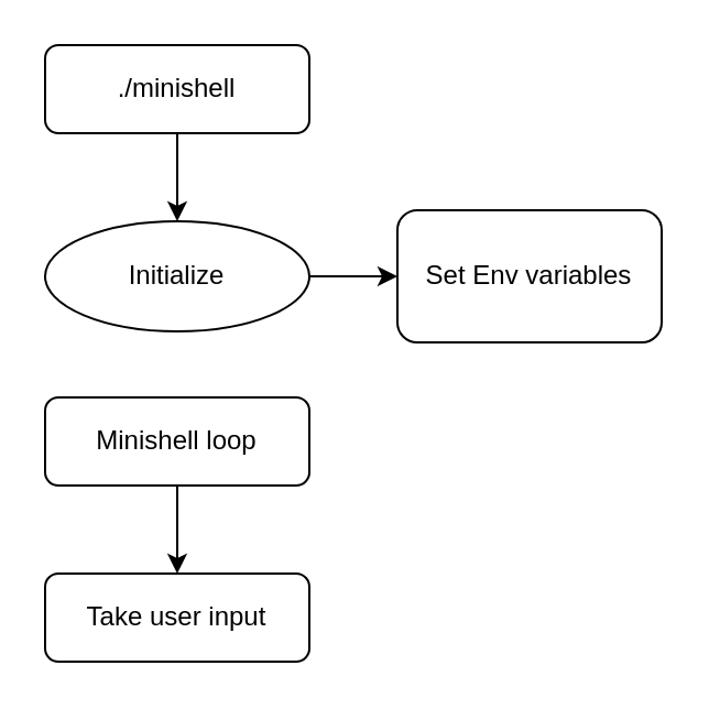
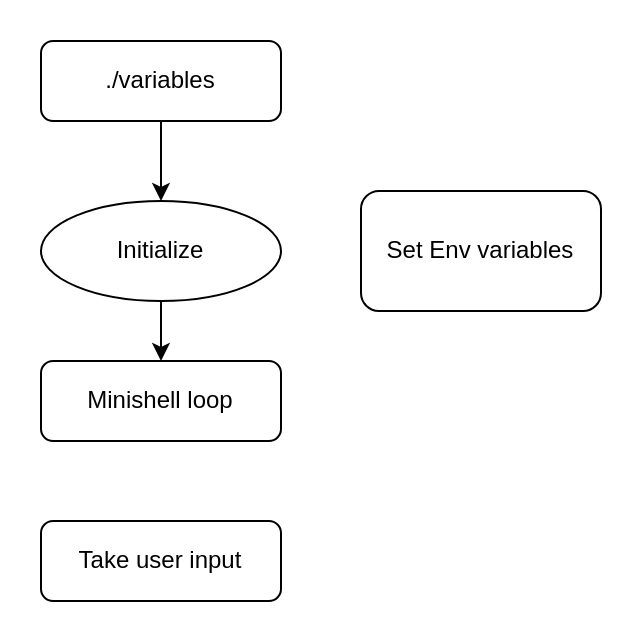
  <mxCell id="0" />
  <mxCell id="1" parent="0" />
  <mxCell id="2" style="edgeStyle=orthogonalEdgeStyle;rounded=0;orthogonalLoop=1;jettySize=auto;html=1;entryX=0.5;entryY=0;entryDx=0;entryDy=0;" edge="1" parent="1" source="3" target="6"><mxGeometry relative="1" as="geometry" /></mxCell>
- <mxCell id="3" value="./minishell" style="rounded=1;whiteSpace=wrap;html=1;fontSize=12;glass=0;strokeWidth=1;shadow=0;" parent="1" vertex="1"><mxGeometry x="20" y="20" width="120" height="40" as="geometry" /></mxCell>
- <mxCell id="4" style="edgeStyle=orthogonalEdgeStyle;rounded=0;orthogonalLoop=1;jettySize=auto;html=1;" edge="1" parent="1" source="6" target="7"><mxGeometry relative="1" as="geometry" /></mxCell>
+ <mxCell id="3" value="./variables" style="rounded=1;whiteSpace=wrap;html=1;fontSize=12;glass=0;strokeWidth=1;shadow=0;" parent="1" vertex="1"><mxGeometry x="20" y="20" width="120" height="40" as="geometry" /></mxCell>
+ <mxCell id="5" style="edgeStyle=orthogonalEdgeStyle;rounded=0;orthogonalLoop=1;jettySize=auto;html=1;" edge="1" parent="1" source="6" target="9"><mxGeometry relative="1" as="geometry" /></mxCell>
  <mxCell id="6" value="Initialize" style="ellipse;whiteSpace=wrap;html=1;" vertex="1" parent="1"><mxGeometry x="20" y="100" width="120" height="50" as="geometry" /></mxCell>
  <mxCell id="7" value="Set Env variables" style="rounded=1;whiteSpace=wrap;html=1;" vertex="1" parent="1"><mxGeometry x="180" y="95" width="120" height="60" as="geometry" /></mxCell>
- <mxCell id="8" style="edgeStyle=orthogonalEdgeStyle;rounded=0;orthogonalLoop=1;jettySize=auto;html=1;entryX=0.5;entryY=0;entryDx=0;entryDy=0;" edge="1" parent="1" source="9" target="10"><mxGeometry relative="1" as="geometry" /></mxCell>
  <mxCell id="9" value="Minishell loop" style="rounded=1;whiteSpace=wrap;html=1;" vertex="1" parent="1"><mxGeometry x="20" y="180" width="120" height="40" as="geometry" /></mxCell>
  <mxCell id="10" value="Take user input" style="rounded=1;whiteSpace=wrap;html=1;" vertex="1" parent="1"><mxGeometry x="20" y="260" width="120" height="40" as="geometry" /></mxCell>
